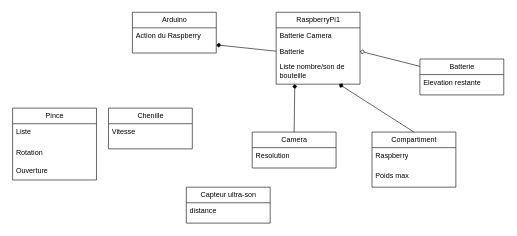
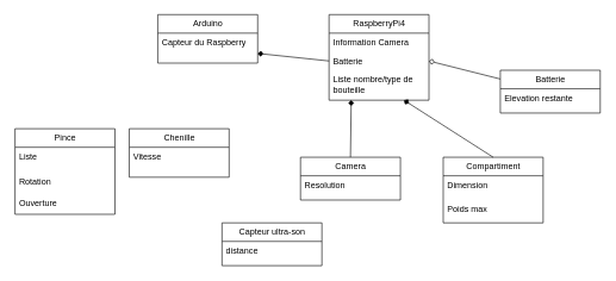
  <mxCell id="0" />
  <mxCell id="1" parent="0" />
- <mxCell id="2" value="RaspberryPi1" style="swimlane;fontStyle=0;childLayout=stackLayout;horizontal=1;startSize=26;fillColor=none;horizontalStack=0;resizeParent=1;resizeParentMax=0;resizeLast=0;collapsible=1;marginBottom=0;html=1;" vertex="1" parent="1"><mxGeometry x="460" y="20" width="140" height="120" as="geometry"><mxRectangle x="350" y="390" width="110" height="30" as="alternateBounds" /></mxGeometry></mxCell>
- <mxCell id="3" value="Batterie Camera" style="text;strokeColor=none;fillColor=none;align=left;verticalAlign=top;spacingLeft=4;spacingRight=4;overflow=hidden;rotatable=0;points=[[0,0.5],[1,0.5]];portConstraint=eastwest;whiteSpace=wrap;html=1;" vertex="1" parent="2"><mxGeometry y="26" width="140" height="26" as="geometry" /></mxCell>
+ <mxCell id="2" value="RaspberryPi4" style="swimlane;fontStyle=0;childLayout=stackLayout;horizontal=1;startSize=26;fillColor=none;horizontalStack=0;resizeParent=1;resizeParentMax=0;resizeLast=0;collapsible=1;marginBottom=0;html=1;" vertex="1" parent="1"><mxGeometry x="460" y="20" width="140" height="120" as="geometry"><mxRectangle x="350" y="390" width="110" height="30" as="alternateBounds" /></mxGeometry></mxCell>
+ <mxCell id="3" value="Information Camera" style="text;strokeColor=none;fillColor=none;align=left;verticalAlign=top;spacingLeft=4;spacingRight=4;overflow=hidden;rotatable=0;points=[[0,0.5],[1,0.5]];portConstraint=eastwest;whiteSpace=wrap;html=1;" vertex="1" parent="2"><mxGeometry y="26" width="140" height="26" as="geometry" /></mxCell>
  <mxCell id="4" value="Batterie" style="text;strokeColor=none;fillColor=none;align=left;verticalAlign=top;spacingLeft=4;spacingRight=4;overflow=hidden;rotatable=0;points=[[0,0.5],[1,0.5]];portConstraint=eastwest;whiteSpace=wrap;html=1;" vertex="1" parent="2"><mxGeometry y="52" width="140" height="26" as="geometry" /></mxCell>
- <mxCell id="5" value="Liste nombre/son de bouteille" style="text;strokeColor=none;fillColor=none;align=left;verticalAlign=top;spacingLeft=4;spacingRight=4;overflow=hidden;rotatable=0;points=[[0,0.5],[1,0.5]];portConstraint=eastwest;whiteSpace=wrap;html=1;" vertex="1" parent="2"><mxGeometry y="78" width="140" height="42" as="geometry" /></mxCell>
+ <mxCell id="5" value="Liste nombre/type de bouteille" style="text;strokeColor=none;fillColor=none;align=left;verticalAlign=top;spacingLeft=4;spacingRight=4;overflow=hidden;rotatable=0;points=[[0,0.5],[1,0.5]];portConstraint=eastwest;whiteSpace=wrap;html=1;" vertex="1" parent="2"><mxGeometry y="78" width="140" height="42" as="geometry" /></mxCell>
  <mxCell id="6" style="rounded=0;orthogonalLoop=1;jettySize=auto;html=1;exitX=0.5;exitY=0;exitDx=0;exitDy=0;entryX=0.222;entryY=0.995;entryDx=0;entryDy=0;entryPerimeter=0;endArrow=diamond;endFill=1;" edge="1" parent="1" source="7" target="5"><mxGeometry relative="1" as="geometry" /></mxCell>
  <mxCell id="7" value="Camera" style="swimlane;fontStyle=0;childLayout=stackLayout;horizontal=1;startSize=26;fillColor=none;horizontalStack=0;resizeParent=1;resizeParentMax=0;resizeLast=0;collapsible=1;marginBottom=0;html=1;" vertex="1" parent="1"><mxGeometry x="420" y="220" width="140" height="60" as="geometry"><mxRectangle x="350" y="390" width="110" height="30" as="alternateBounds" /></mxGeometry></mxCell>
  <mxCell id="8" value="Resolution" style="text;strokeColor=none;fillColor=none;align=left;verticalAlign=top;spacingLeft=4;spacingRight=4;overflow=hidden;rotatable=0;points=[[0,0.5],[1,0.5]];portConstraint=eastwest;whiteSpace=wrap;html=1;" vertex="1" parent="7"><mxGeometry y="26" width="140" height="34" as="geometry" /></mxCell>
  <mxCell id="9" style="rounded=0;orthogonalLoop=1;jettySize=auto;html=1;exitX=0.5;exitY=0;exitDx=0;exitDy=0;entryX=0.75;entryY=1;entryDx=0;entryDy=0;endArrow=diamond;endFill=1;" edge="1" parent="1" source="10" target="2"><mxGeometry relative="1" as="geometry" /></mxCell>
  <mxCell id="10" value="Compartiment" style="swimlane;fontStyle=0;childLayout=stackLayout;horizontal=1;startSize=26;fillColor=none;horizontalStack=0;resizeParent=1;resizeParentMax=0;resizeLast=0;collapsible=1;marginBottom=0;html=1;" vertex="1" parent="1"><mxGeometry x="620" y="220" width="140" height="92" as="geometry"><mxRectangle x="350" y="390" width="110" height="30" as="alternateBounds" /></mxGeometry></mxCell>
- <mxCell id="11" value="Raspberry" style="text;strokeColor=none;fillColor=none;align=left;verticalAlign=top;spacingLeft=4;spacingRight=4;overflow=hidden;rotatable=0;points=[[0,0.5],[1,0.5]];portConstraint=eastwest;whiteSpace=wrap;html=1;" vertex="1" parent="10"><mxGeometry y="26" width="140" height="34" as="geometry" /></mxCell>
+ <mxCell id="11" value="Dimension" style="text;strokeColor=none;fillColor=none;align=left;verticalAlign=top;spacingLeft=4;spacingRight=4;overflow=hidden;rotatable=0;points=[[0,0.5],[1,0.5]];portConstraint=eastwest;whiteSpace=wrap;html=1;" vertex="1" parent="10"><mxGeometry y="26" width="140" height="34" as="geometry" /></mxCell>
  <mxCell id="12" value="Poids max" style="text;strokeColor=none;fillColor=none;align=left;verticalAlign=top;spacingLeft=4;spacingRight=4;overflow=hidden;rotatable=0;points=[[0,0.5],[1,0.5]];portConstraint=eastwest;whiteSpace=wrap;html=1;" vertex="1" parent="10"><mxGeometry y="60" width="140" height="32" as="geometry" /></mxCell>
  <mxCell id="13" style="rounded=0;orthogonalLoop=1;jettySize=auto;html=1;entryX=1;entryY=0.5;entryDx=0;entryDy=0;endArrow=diamond;endFill=0;" edge="1" parent="1" source="14" target="4"><mxGeometry relative="1" as="geometry" /></mxCell>
  <mxCell id="14" value="Batterie" style="swimlane;fontStyle=0;childLayout=stackLayout;horizontal=1;startSize=26;fillColor=none;horizontalStack=0;resizeParent=1;resizeParentMax=0;resizeLast=0;collapsible=1;marginBottom=0;html=1;" vertex="1" parent="1"><mxGeometry x="700" y="98" width="140" height="60" as="geometry"><mxRectangle x="350" y="390" width="110" height="30" as="alternateBounds" /></mxGeometry></mxCell>
  <mxCell id="15" value="Elevation restante" style="text;strokeColor=none;fillColor=none;align=left;verticalAlign=top;spacingLeft=4;spacingRight=4;overflow=hidden;rotatable=0;points=[[0,0.5],[1,0.5]];portConstraint=eastwest;whiteSpace=wrap;html=1;" vertex="1" parent="14"><mxGeometry y="26" width="140" height="34" as="geometry" /></mxCell>
  <mxCell id="16" value="Arduino" style="swimlane;fontStyle=0;childLayout=stackLayout;horizontal=1;startSize=26;fillColor=none;horizontalStack=0;resizeParent=1;resizeParentMax=0;resizeLast=0;collapsible=1;marginBottom=0;html=1;" vertex="1" parent="1"><mxGeometry x="220" y="20" width="140" height="68" as="geometry"><mxRectangle x="350" y="390" width="110" height="30" as="alternateBounds" /></mxGeometry></mxCell>
- <mxCell id="17" value="Action du Raspberry" style="text;strokeColor=none;fillColor=none;align=left;verticalAlign=top;spacingLeft=4;spacingRight=4;overflow=hidden;rotatable=0;points=[[0,0.5],[1,0.5]];portConstraint=eastwest;whiteSpace=wrap;html=1;" vertex="1" parent="16"><mxGeometry y="26" width="140" height="42" as="geometry" /></mxCell>
+ <mxCell id="17" value="Capteur du Raspberry" style="text;strokeColor=none;fillColor=none;align=left;verticalAlign=top;spacingLeft=4;spacingRight=4;overflow=hidden;rotatable=0;points=[[0,0.5],[1,0.5]];portConstraint=eastwest;whiteSpace=wrap;html=1;" vertex="1" parent="16"><mxGeometry y="26" width="140" height="42" as="geometry" /></mxCell>
  <mxCell id="18" value="Chenille" style="swimlane;fontStyle=0;childLayout=stackLayout;horizontal=1;startSize=26;fillColor=none;horizontalStack=0;resizeParent=1;resizeParentMax=0;resizeLast=0;collapsible=1;marginBottom=0;html=1;" vertex="1" parent="1"><mxGeometry x="180" y="180" width="140" height="68" as="geometry"><mxRectangle x="350" y="390" width="110" height="30" as="alternateBounds" /></mxGeometry></mxCell>
  <mxCell id="19" value="Vitesse" style="text;strokeColor=none;fillColor=none;align=left;verticalAlign=top;spacingLeft=4;spacingRight=4;overflow=hidden;rotatable=0;points=[[0,0.5],[1,0.5]];portConstraint=eastwest;whiteSpace=wrap;html=1;" vertex="1" parent="18"><mxGeometry y="26" width="140" height="42" as="geometry" /></mxCell>
  <mxCell id="20" style="edgeStyle=none;rounded=0;orthogonalLoop=1;jettySize=auto;html=1;exitX=0;exitY=0.5;exitDx=0;exitDy=0;endArrow=diamond;endFill=1;" edge="1" parent="1" source="4" target="17"><mxGeometry relative="1" as="geometry" /></mxCell>
  <mxCell id="21" value="Pince" style="swimlane;fontStyle=0;childLayout=stackLayout;horizontal=1;startSize=26;fillColor=none;horizontalStack=0;resizeParent=1;resizeParentMax=0;resizeLast=0;collapsible=1;marginBottom=0;html=1;" vertex="1" parent="1"><mxGeometry x="20" y="180" width="140" height="120" as="geometry"><mxRectangle x="350" y="390" width="110" height="30" as="alternateBounds" /></mxGeometry></mxCell>
  <mxCell id="22" value="Liste" style="text;strokeColor=none;fillColor=none;align=left;verticalAlign=top;spacingLeft=4;spacingRight=4;overflow=hidden;rotatable=0;points=[[0,0.5],[1,0.5]];portConstraint=eastwest;whiteSpace=wrap;html=1;" vertex="1" parent="21"><mxGeometry y="26" width="140" height="34" as="geometry" /></mxCell>
  <mxCell id="23" value="Rotation" style="text;strokeColor=none;fillColor=none;align=left;verticalAlign=top;spacingLeft=4;spacingRight=4;overflow=hidden;rotatable=0;points=[[0,0.5],[1,0.5]];portConstraint=eastwest;whiteSpace=wrap;html=1;" vertex="1" parent="21"><mxGeometry y="60" width="140" height="30" as="geometry" /></mxCell>
  <mxCell id="24" value="Ouverture" style="text;strokeColor=none;fillColor=none;align=left;verticalAlign=top;spacingLeft=4;spacingRight=4;overflow=hidden;rotatable=0;points=[[0,0.5],[1,0.5]];portConstraint=eastwest;whiteSpace=wrap;html=1;" vertex="1" parent="21"><mxGeometry y="90" width="140" height="30" as="geometry" /></mxCell>
  <mxCell id="25" value="Capteur ultra-son" style="swimlane;fontStyle=0;childLayout=stackLayout;horizontal=1;startSize=26;fillColor=none;horizontalStack=0;resizeParent=1;resizeParentMax=0;resizeLast=0;collapsible=1;marginBottom=0;html=1;" vertex="1" parent="1"><mxGeometry x="310" y="312" width="140" height="60" as="geometry"><mxRectangle x="350" y="390" width="110" height="30" as="alternateBounds" /></mxGeometry></mxCell>
  <mxCell id="26" value="distance" style="text;strokeColor=none;fillColor=none;align=left;verticalAlign=top;spacingLeft=4;spacingRight=4;overflow=hidden;rotatable=0;points=[[0,0.5],[1,0.5]];portConstraint=eastwest;whiteSpace=wrap;html=1;" vertex="1" parent="25"><mxGeometry y="26" width="140" height="34" as="geometry" /></mxCell>
